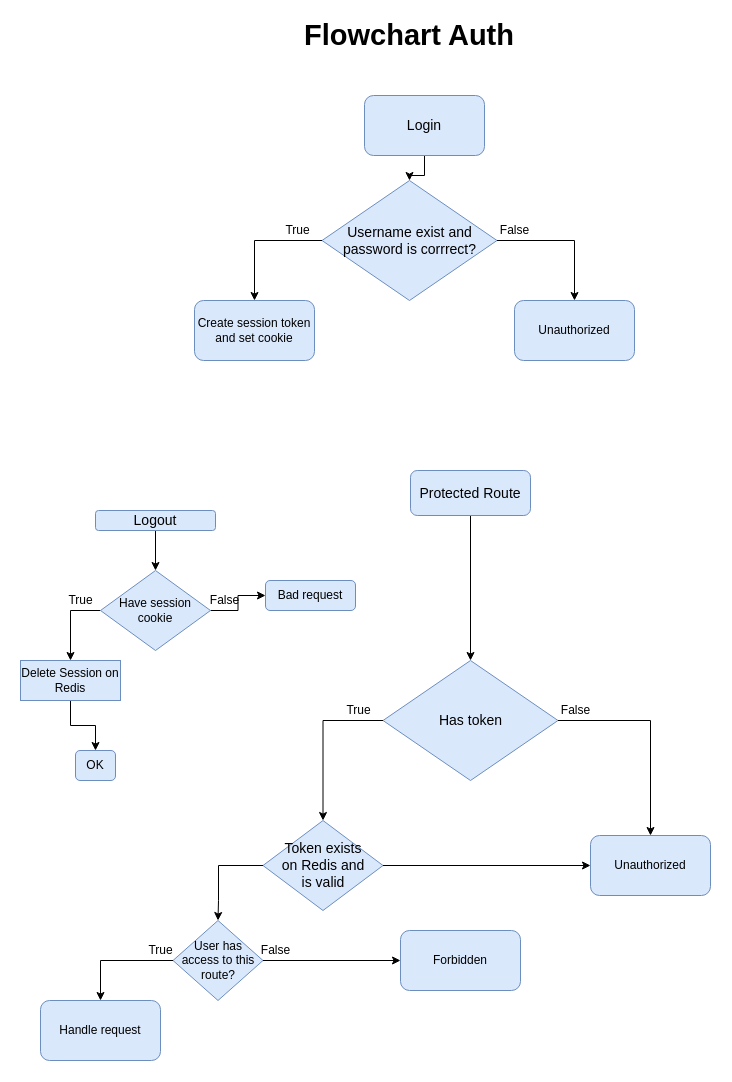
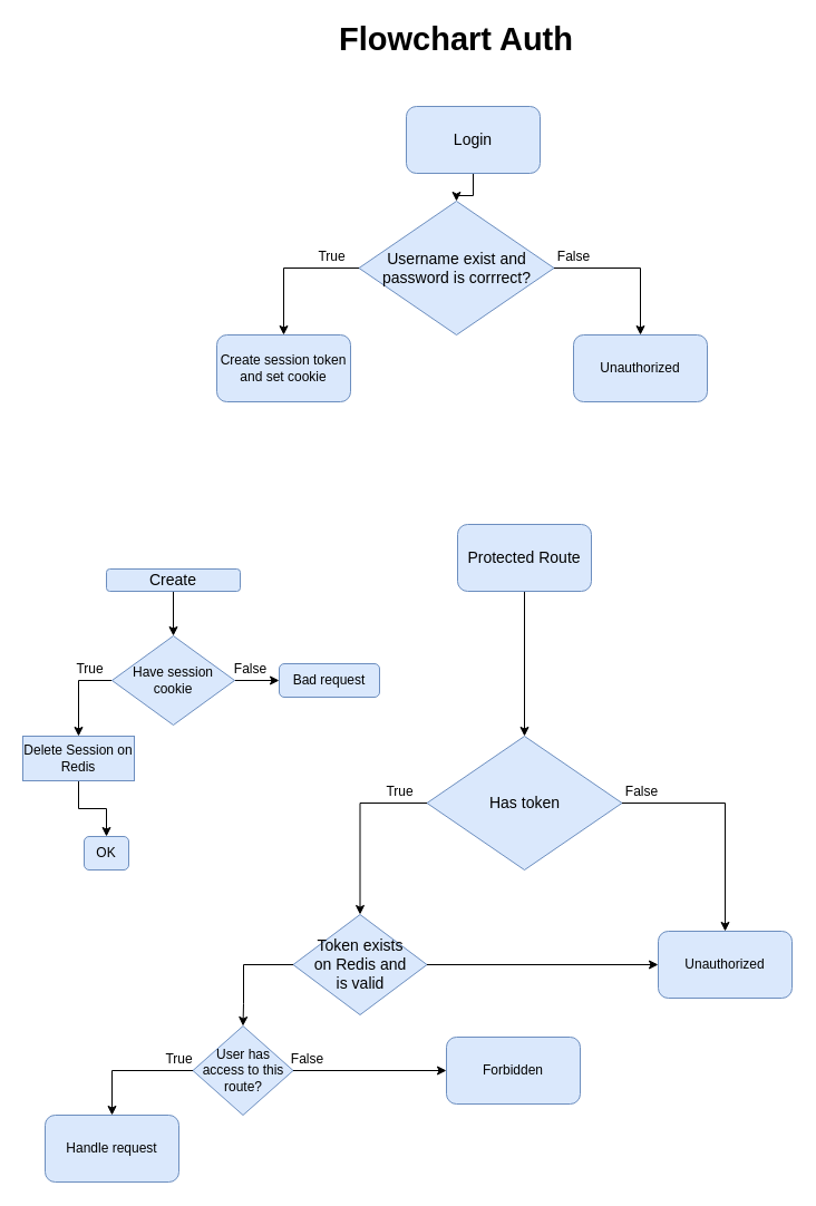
  <mxCell id="0" />
  <mxCell id="1" parent="0" />
  <mxCell id="2" style="edgeStyle=orthogonalEdgeStyle;rounded=0;orthogonalLoop=1;jettySize=auto;html=1;entryX=0.5;entryY=0;entryDx=0;entryDy=0;fontSize=14;" edge="1" parent="1" source="3" target="7"><mxGeometry relative="1" as="geometry"><mxPoint x="409" y="130" as="targetPoint" /></mxGeometry></mxCell>
  <mxCell id="3" value="Login" style="rounded=1;whiteSpace=wrap;html=1;fontSize=14;fillColor=#dae8fc;strokeColor=#6c8ebf;glass=0;" vertex="1" parent="1"><mxGeometry x="364" y="95" width="120" height="60" as="geometry" /></mxCell>
  <mxCell id="4" value="&lt;font style=&quot;font-size: 29px;&quot;&gt;&lt;b&gt;Flowchart Auth&lt;/b&gt;&lt;/font&gt;" style="text;html=1;strokeColor=none;fillColor=none;align=center;verticalAlign=middle;whiteSpace=wrap;rounded=0;glass=0;fontSize=14;" vertex="1" parent="1"><mxGeometry x="277.25" y="20" width="263.5" height="30" as="geometry" /></mxCell>
  <mxCell id="5" style="edgeStyle=orthogonalEdgeStyle;rounded=0;orthogonalLoop=1;jettySize=auto;html=1;entryX=0.5;entryY=0;entryDx=0;entryDy=0;" edge="1" parent="1" source="7" target="8"><mxGeometry relative="1" as="geometry" /></mxCell>
  <mxCell id="6" style="edgeStyle=orthogonalEdgeStyle;rounded=0;orthogonalLoop=1;jettySize=auto;html=1;exitX=0;exitY=0.5;exitDx=0;exitDy=0;entryX=0.5;entryY=0;entryDx=0;entryDy=0;" edge="1" parent="1" source="7" target="10"><mxGeometry relative="1" as="geometry" /></mxCell>
  <mxCell id="7" value="&lt;span style=&quot;font-size: 14px;&quot;&gt;Username exist and password is corrrect?&lt;/span&gt;" style="rhombus;whiteSpace=wrap;html=1;fillColor=#dae8fc;strokeColor=#6c8ebf;" vertex="1" parent="1"><mxGeometry x="321.5" y="180" width="175" height="120" as="geometry" /></mxCell>
  <mxCell id="8" value="Unauthorized" style="rounded=1;whiteSpace=wrap;html=1;fillColor=#dae8fc;strokeColor=#6c8ebf;" vertex="1" parent="1"><mxGeometry x="514" y="300" width="120" height="60" as="geometry" /></mxCell>
  <mxCell id="9" value="False" style="text;html=1;align=center;verticalAlign=middle;resizable=0;points=[];autosize=1;strokeColor=none;fillColor=none;" vertex="1" parent="1"><mxGeometry x="489" y="215" width="50" height="30" as="geometry" /></mxCell>
  <mxCell id="10" value="Create session token and set cookie" style="rounded=1;whiteSpace=wrap;html=1;fillColor=#dae8fc;strokeColor=#6c8ebf;" vertex="1" parent="1"><mxGeometry x="194" y="300" width="120" height="60" as="geometry" /></mxCell>
  <mxCell id="11" value="True" style="text;html=1;align=center;verticalAlign=middle;resizable=0;points=[];autosize=1;strokeColor=none;fillColor=none;" vertex="1" parent="1"><mxGeometry x="271.5" y="215" width="50" height="30" as="geometry" /></mxCell>
  <mxCell id="12" style="edgeStyle=orthogonalEdgeStyle;rounded=0;orthogonalLoop=1;jettySize=auto;html=1;entryX=0.5;entryY=0;entryDx=0;entryDy=0;fontSize=14;" edge="1" parent="1" source="13" target="16"><mxGeometry relative="1" as="geometry"><mxPoint x="470" y="610" as="targetPoint" /></mxGeometry></mxCell>
- <mxCell id="13" value="Protected Route" style="rounded=1;whiteSpace=wrap;html=1;fontSize=14;fillColor=#dae8fc;strokeColor=#6c8ebf;glass=0;" vertex="1" parent="1"><mxGeometry x="410" y="470" width="120" height="45" as="geometry" /></mxCell>
+ <mxCell id="13" value="Protected Route" style="rounded=1;whiteSpace=wrap;html=1;fontSize=14;fillColor=#dae8fc;strokeColor=#6c8ebf;glass=0;" vertex="1" parent="1"><mxGeometry x="410" y="470" width="120" height="60" as="geometry" /></mxCell>
  <mxCell id="14" style="edgeStyle=orthogonalEdgeStyle;rounded=0;orthogonalLoop=1;jettySize=auto;html=1;entryX=0.5;entryY=0;entryDx=0;entryDy=0;" edge="1" parent="1" source="16" target="17"><mxGeometry relative="1" as="geometry" /></mxCell>
  <mxCell id="15" style="edgeStyle=orthogonalEdgeStyle;rounded=0;orthogonalLoop=1;jettySize=auto;html=1;exitX=0;exitY=0.5;exitDx=0;exitDy=0;entryX=0.5;entryY=0;entryDx=0;entryDy=0;" edge="1" parent="1" source="16" target="22"><mxGeometry relative="1" as="geometry"><mxPoint x="345" y="910" as="targetPoint" /></mxGeometry></mxCell>
  <mxCell id="16" value="&lt;span style=&quot;font-size: 14px;&quot;&gt;Has token&lt;/span&gt;" style="rhombus;whiteSpace=wrap;html=1;fillColor=#dae8fc;strokeColor=#6c8ebf;" vertex="1" parent="1"><mxGeometry x="382.5" y="660" width="175" height="120" as="geometry" /></mxCell>
  <mxCell id="17" value="Unauthorized" style="rounded=1;whiteSpace=wrap;html=1;fillColor=#dae8fc;strokeColor=#6c8ebf;" vertex="1" parent="1"><mxGeometry x="590" y="835" width="120" height="60" as="geometry" /></mxCell>
  <mxCell id="18" value="False" style="text;html=1;align=center;verticalAlign=middle;resizable=0;points=[];autosize=1;strokeColor=none;fillColor=none;" vertex="1" parent="1"><mxGeometry x="550" y="695" width="50" height="30" as="geometry" /></mxCell>
  <mxCell id="19" value="True" style="text;html=1;align=center;verticalAlign=middle;resizable=0;points=[];autosize=1;strokeColor=none;fillColor=none;" vertex="1" parent="1"><mxGeometry x="332.5" y="695" width="50" height="30" as="geometry" /></mxCell>
  <mxCell id="20" style="edgeStyle=orthogonalEdgeStyle;rounded=0;orthogonalLoop=1;jettySize=auto;html=1;entryX=0;entryY=0.5;entryDx=0;entryDy=0;" edge="1" parent="1" source="22" target="17"><mxGeometry relative="1" as="geometry" /></mxCell>
  <mxCell id="21" style="edgeStyle=orthogonalEdgeStyle;rounded=0;orthogonalLoop=1;jettySize=auto;html=1;entryX=0.5;entryY=0;entryDx=0;entryDy=0;" edge="1" parent="1" source="22" target="25"><mxGeometry relative="1" as="geometry"><Array as="points"><mxPoint x="218" y="865" /><mxPoint x="218" y="900" /></Array></mxGeometry></mxCell>
  <mxCell id="22" value="&lt;span style=&quot;font-size: 14px;&quot;&gt;Token exists &lt;br&gt;on Redis and &lt;br&gt;is valid&lt;/span&gt;" style="rhombus;whiteSpace=wrap;html=1;fillColor=#dae8fc;strokeColor=#6c8ebf;" vertex="1" parent="1"><mxGeometry x="262.5" y="820" width="120" height="90" as="geometry" /></mxCell>
  <mxCell id="23" style="edgeStyle=orthogonalEdgeStyle;rounded=0;orthogonalLoop=1;jettySize=auto;html=1;entryX=0.5;entryY=0;entryDx=0;entryDy=0;" edge="1" parent="1" source="25" target="27"><mxGeometry relative="1" as="geometry" /></mxCell>
  <mxCell id="24" style="edgeStyle=orthogonalEdgeStyle;rounded=0;orthogonalLoop=1;jettySize=auto;html=1;entryX=0;entryY=0.5;entryDx=0;entryDy=0;" edge="1" parent="1" source="25" target="40"><mxGeometry relative="1" as="geometry" /></mxCell>
  <mxCell id="25" value="User has access to this route?" style="rhombus;whiteSpace=wrap;html=1;fillColor=#dae8fc;strokeColor=#6c8ebf;" vertex="1" parent="1"><mxGeometry x="172.5" y="920" width="90" height="80" as="geometry" /></mxCell>
  <mxCell id="26" value="False" style="text;html=1;align=center;verticalAlign=middle;resizable=0;points=[];autosize=1;strokeColor=none;fillColor=none;" vertex="1" parent="1"><mxGeometry x="250" y="935" width="50" height="30" as="geometry" /></mxCell>
  <mxCell id="27" value="Handle request" style="rounded=1;whiteSpace=wrap;html=1;fillColor=#dae8fc;strokeColor=#6c8ebf;" vertex="1" parent="1"><mxGeometry x="40" y="1000" width="120" height="60" as="geometry" /></mxCell>
  <mxCell id="28" value="True" style="text;html=1;align=center;verticalAlign=middle;resizable=0;points=[];autosize=1;strokeColor=none;fillColor=none;" vertex="1" parent="1"><mxGeometry x="135" y="935" width="50" height="30" as="geometry" /></mxCell>
  <mxCell id="29" style="edgeStyle=orthogonalEdgeStyle;rounded=0;orthogonalLoop=1;jettySize=auto;html=1;" edge="1" parent="1" source="30" target="33"><mxGeometry relative="1" as="geometry" /></mxCell>
- <mxCell id="30" value="Logout" style="rounded=1;whiteSpace=wrap;html=1;fontSize=14;fillColor=#dae8fc;strokeColor=#6c8ebf;glass=0;" vertex="1" parent="1"><mxGeometry x="95" y="510" width="120" height="20" as="geometry" /></mxCell>
+ <mxCell id="30" value="Create" style="rounded=1;whiteSpace=wrap;html=1;fontSize=14;fillColor=#dae8fc;strokeColor=#6c8ebf;glass=0;" vertex="1" parent="1"><mxGeometry x="95" y="510" width="120" height="20" as="geometry" /></mxCell>
  <mxCell id="31" style="edgeStyle=orthogonalEdgeStyle;rounded=0;orthogonalLoop=1;jettySize=auto;html=1;entryX=0.5;entryY=0;entryDx=0;entryDy=0;" edge="1" parent="1" source="33"><mxGeometry relative="1" as="geometry"><mxPoint x="70" y="660" as="targetPoint" /><Array as="points"><mxPoint x="70" y="610" /></Array></mxGeometry></mxCell>
  <mxCell id="32" style="edgeStyle=orthogonalEdgeStyle;rounded=0;orthogonalLoop=1;jettySize=auto;html=1;" edge="1" parent="1" source="33" target="35"><mxGeometry relative="1" as="geometry" /></mxCell>
  <mxCell id="33" value="Have session cookie" style="rhombus;whiteSpace=wrap;html=1;fillColor=#dae8fc;strokeColor=#6c8ebf;" vertex="1" parent="1"><mxGeometry x="100" y="570" width="110" height="80" as="geometry" /></mxCell>
  <mxCell id="34" style="edgeStyle=orthogonalEdgeStyle;rounded=0;orthogonalLoop=1;jettySize=auto;html=1;exitX=0.5;exitY=1;exitDx=0;exitDy=0;" edge="1" parent="1" source="39" target="36"><mxGeometry relative="1" as="geometry"><mxPoint x="70" y="740" as="sourcePoint" /></mxGeometry></mxCell>
- <mxCell id="35" value="Bad request" style="rounded=1;whiteSpace=wrap;html=1;fillColor=#dae8fc;strokeColor=#6c8ebf;" vertex="1" parent="1"><mxGeometry x="265" y="580" width="90" height="30" as="geometry" /></mxCell>
+ <mxCell id="35" value="Bad request" style="rounded=1;whiteSpace=wrap;html=1;fillColor=#dae8fc;strokeColor=#6c8ebf;" vertex="1" parent="1"><mxGeometry x="250" y="595" width="90" height="30" as="geometry" /></mxCell>
  <mxCell id="36" value="OK" style="rounded=1;whiteSpace=wrap;html=1;fillColor=#dae8fc;strokeColor=#6c8ebf;" vertex="1" parent="1"><mxGeometry x="75" y="750" width="40" height="30" as="geometry" /></mxCell>
  <mxCell id="37" value="True" style="text;html=1;align=center;verticalAlign=middle;resizable=0;points=[];autosize=1;strokeColor=none;fillColor=none;" vertex="1" parent="1"><mxGeometry x="55" y="585" width="50" height="30" as="geometry" /></mxCell>
  <mxCell id="38" value="False" style="text;html=1;align=center;verticalAlign=middle;resizable=0;points=[];autosize=1;strokeColor=none;fillColor=none;" vertex="1" parent="1"><mxGeometry x="199" y="585" width="50" height="30" as="geometry" /></mxCell>
  <mxCell id="39" value="Delete Session on Redis" style="rounded=0;whiteSpace=wrap;html=1;fillColor=#dae8fc;strokeColor=#6c8ebf;" vertex="1" parent="1"><mxGeometry x="20" y="660" width="100" height="40" as="geometry" /></mxCell>
  <mxCell id="40" value="Forbidden" style="rounded=1;whiteSpace=wrap;html=1;fillColor=#dae8fc;strokeColor=#6c8ebf;" vertex="1" parent="1"><mxGeometry x="400" y="930" width="120" height="60" as="geometry" /></mxCell>
